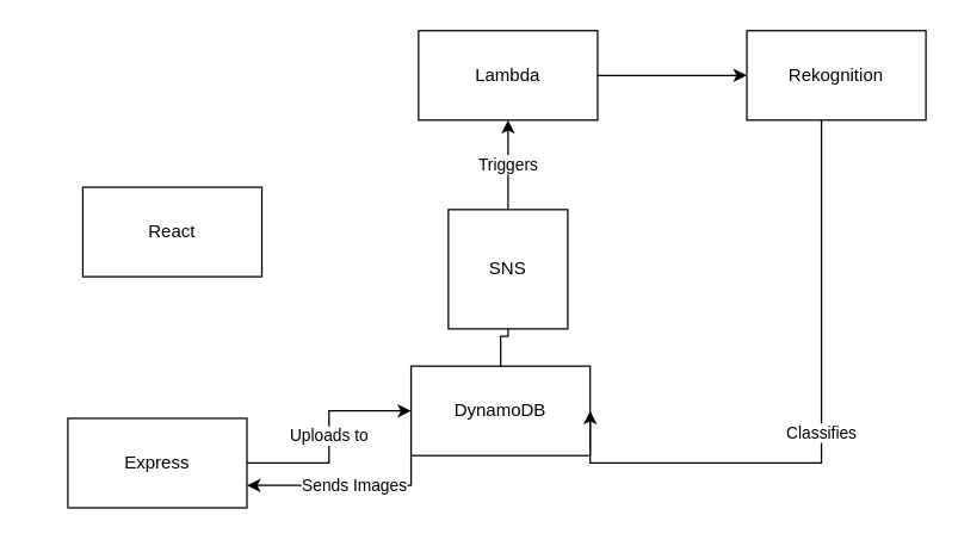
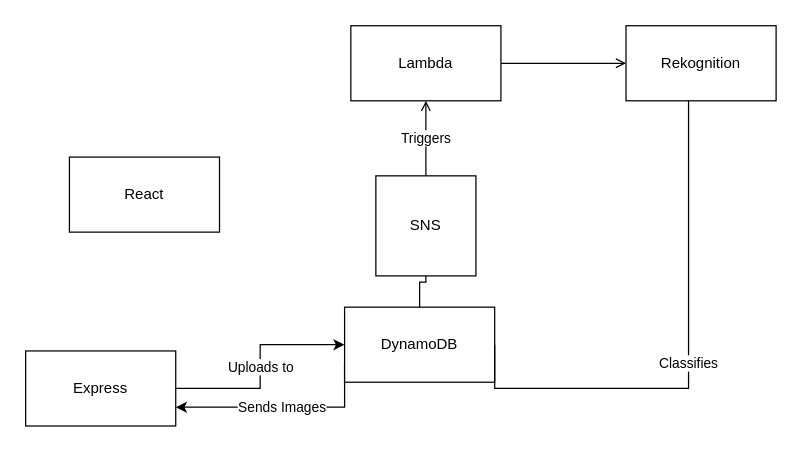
  <mxCell id="0" />
  <mxCell id="1" parent="0" />
- <mxCell id="2" value="" style="edgeStyle=orthogonalEdgeStyle;rounded=0;orthogonalLoop=1;jettySize=auto;html=1;" edge="1" parent="1" source="3" target="11"><mxGeometry relative="1" as="geometry" /></mxCell>
+ <mxCell id="2" value="" style="edgeStyle=orthogonalEdgeStyle;rounded=0;orthogonalLoop=1;jettySize=auto;html=1;endArrow=open;" edge="1" parent="1" source="3" target="11"><mxGeometry relative="1" as="geometry" /></mxCell>
  <mxCell id="3" value="Lambda" style="rounded=0;whiteSpace=wrap;html=1;" vertex="1" parent="1"><mxGeometry x="280" y="20" width="120" height="60" as="geometry" /></mxCell>
  <mxCell id="4" value="React" style="rounded=0;whiteSpace=wrap;html=1;" vertex="1" parent="1"><mxGeometry x="55" y="125" width="120" height="60" as="geometry" /></mxCell>
- <mxCell id="5" value="Triggers" style="edgeStyle=orthogonalEdgeStyle;rounded=0;orthogonalLoop=1;jettySize=auto;html=1;startArrow=none;" edge="1" parent="1" source="12" target="3"><mxGeometry relative="1" as="geometry" /></mxCell>
+ <mxCell id="5" value="Triggers" style="edgeStyle=orthogonalEdgeStyle;rounded=0;orthogonalLoop=1;jettySize=auto;html=1;startArrow=none;endArrow=open;" edge="1" parent="1" source="12" target="3"><mxGeometry relative="1" as="geometry" /></mxCell>
  <mxCell id="6" value="Sends Images" style="edgeStyle=orthogonalEdgeStyle;rounded=0;orthogonalLoop=1;jettySize=auto;html=1;entryX=1;entryY=0.75;entryDx=0;entryDy=0;exitX=0;exitY=0.75;exitDx=0;exitDy=0;" edge="1" parent="1" source="7" target="9"><mxGeometry relative="1" as="geometry"><Array as="points"><mxPoint x="240" y="325" /><mxPoint x="240" y="325" /></Array></mxGeometry></mxCell>
  <mxCell id="7" value="DynamoDB" style="rounded=0;whiteSpace=wrap;html=1;" vertex="1" parent="1"><mxGeometry x="275" y="245" width="120" height="60" as="geometry" /></mxCell>
  <mxCell id="8" value="Uploads to" style="edgeStyle=orthogonalEdgeStyle;rounded=0;orthogonalLoop=1;jettySize=auto;html=1;entryX=0;entryY=0.5;entryDx=0;entryDy=0;" edge="1" parent="1" source="9" target="7"><mxGeometry relative="1" as="geometry" /></mxCell>
- <mxCell id="9" value="Express" style="rounded=0;whiteSpace=wrap;html=1;" vertex="1" parent="1"><mxGeometry x="45" y="280" width="120" height="60" as="geometry" /></mxCell>
- <mxCell id="10" value="Classifies" style="edgeStyle=orthogonalEdgeStyle;rounded=0;orthogonalLoop=1;jettySize=auto;html=1;entryX=1;entryY=0.5;entryDx=0;entryDy=0;" edge="1" parent="1" source="11" target="7"><mxGeometry relative="1" as="geometry"><Array as="points"><mxPoint x="550" y="310" /></Array></mxGeometry></mxCell>
+ <mxCell id="9" value="Express" style="rounded=0;whiteSpace=wrap;html=1;" vertex="1" parent="1"><mxGeometry x="20" y="280" width="120" height="60" as="geometry" /></mxCell>
+ <mxCell id="10" value="Classifies" style="edgeStyle=orthogonalEdgeStyle;rounded=0;orthogonalLoop=1;jettySize=auto;html=1;entryX=1;entryY=0.5;entryDx=0;entryDy=0;endArrow=none;" edge="1" parent="1" source="11" target="7"><mxGeometry relative="1" as="geometry"><Array as="points"><mxPoint x="550" y="310" /></Array></mxGeometry></mxCell>
  <mxCell id="11" value="Rekognition" style="rounded=0;whiteSpace=wrap;html=1;" vertex="1" parent="1"><mxGeometry x="500" y="20" width="120" height="60" as="geometry" /></mxCell>
  <mxCell id="12" value="SNS" style="whiteSpace=wrap;html=1;aspect=fixed;rounded=0;" vertex="1" parent="1"><mxGeometry x="300" y="140" width="80" height="80" as="geometry" /></mxCell>
  <mxCell id="13" value="" style="edgeStyle=orthogonalEdgeStyle;rounded=0;orthogonalLoop=1;jettySize=auto;html=1;endArrow=none;" edge="1" parent="1" source="7" target="12"><mxGeometry relative="1" as="geometry"><mxPoint x="340" y="280" as="sourcePoint" /><mxPoint x="340" y="80" as="targetPoint" /></mxGeometry></mxCell>
